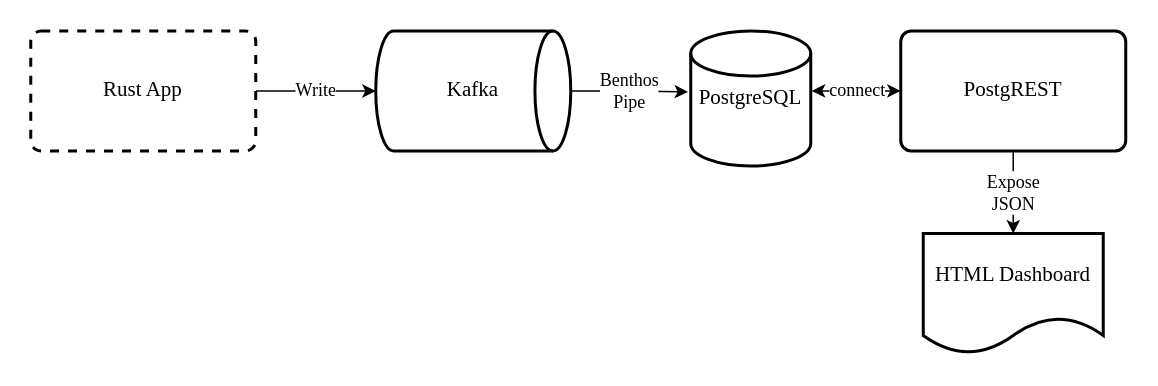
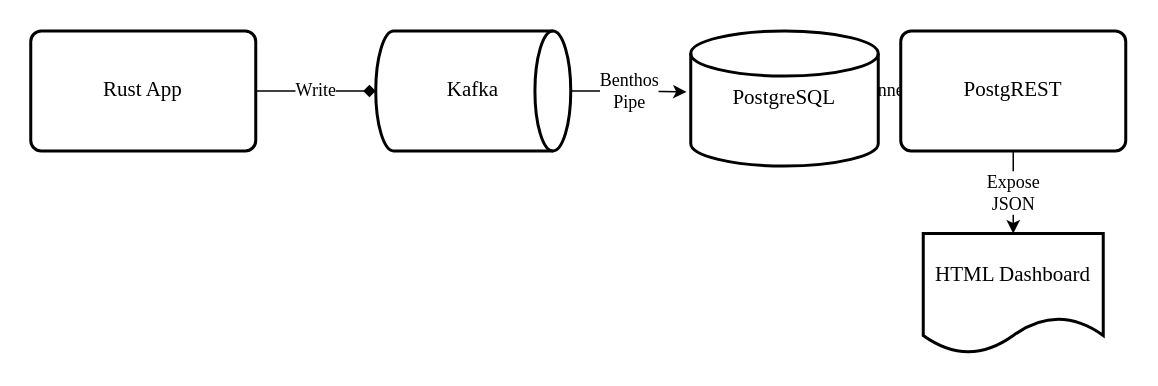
  <mxCell id="0" />
  <mxCell id="1" parent="0" />
  <mxCell id="2" value="connect" style="edgeStyle=orthogonalEdgeStyle;rounded=0;orthogonalLoop=1;jettySize=auto;html=1;exitX=1.008;exitY=0.444;exitDx=0;exitDy=0;exitPerimeter=0;startArrow=classic;startFill=1;fontFamily=Mirza;fontSize=12;" edge="1" parent="1" source="3" target="9"><mxGeometry relative="1" as="geometry" /></mxCell>
- <mxCell id="3" value="PostgreSQL" style="strokeWidth=2;html=1;shape=mxgraph.flowchart.database;whiteSpace=wrap;fontFamily=Mirza;fontSize=14;rounded=1;" parent="1" vertex="1"><mxGeometry x="460" y="20" width="80" height="90" as="geometry" /></mxCell>
+ <mxCell id="3" value="PostgreSQL" style="strokeWidth=2;html=1;shape=mxgraph.flowchart.database;whiteSpace=wrap;fontFamily=Mirza;fontSize=14;rounded=1;" parent="1" vertex="1"><mxGeometry x="460" y="20" width="125" height="90" as="geometry" /></mxCell>
  <mxCell id="4" value="Benthos&lt;br&gt;Pipe" style="edgeStyle=orthogonalEdgeStyle;rounded=1;orthogonalLoop=1;jettySize=auto;html=1;exitX=1;exitY=0.5;exitDx=0;exitDy=0;exitPerimeter=0;entryX=-0.022;entryY=0.451;entryDx=0;entryDy=0;fontFamily=Mirza;fontSize=12;entryPerimeter=0;" parent="1" source="5" target="3" edge="1"><mxGeometry relative="1" as="geometry"><mxPoint x="455" y="60" as="targetPoint" /></mxGeometry></mxCell>
  <mxCell id="5" value="Kafka" style="strokeWidth=2;html=1;shape=mxgraph.flowchart.direct_data;whiteSpace=wrap;fontFamily=Mirza;fontSize=14;rounded=1;" parent="1" vertex="1"><mxGeometry x="250" y="20" width="130" height="80" as="geometry" /></mxCell>
- <mxCell id="6" value="Write" style="edgeStyle=orthogonalEdgeStyle;rounded=1;orthogonalLoop=1;jettySize=auto;html=1;exitX=1;exitY=0.5;exitDx=0;exitDy=0;entryX=0;entryY=0.5;entryDx=0;entryDy=0;entryPerimeter=0;fontFamily=Mirza;fontSize=12;" parent="1" source="7" target="5" edge="1"><mxGeometry relative="1" as="geometry" /></mxCell>
- <mxCell id="7" value="Rust App" style="rounded=1;whiteSpace=wrap;html=1;absoluteArcSize=1;arcSize=14;strokeWidth=2;fontFamily=Mirza;fontSize=14;dashed=1;" parent="1" vertex="1"><mxGeometry x="20" y="20" width="150" height="80" as="geometry" /></mxCell>
+ <mxCell id="6" value="Write" style="edgeStyle=orthogonalEdgeStyle;rounded=1;orthogonalLoop=1;jettySize=auto;html=1;exitX=1;exitY=0.5;exitDx=0;exitDy=0;entryX=0;entryY=0.5;entryDx=0;entryDy=0;entryPerimeter=0;fontFamily=Mirza;fontSize=12;endArrow=diamond;" parent="1" source="7" target="5" edge="1"><mxGeometry relative="1" as="geometry" /></mxCell>
+ <mxCell id="7" value="Rust App" style="rounded=1;whiteSpace=wrap;html=1;absoluteArcSize=1;arcSize=14;strokeWidth=2;fontFamily=Mirza;fontSize=14;" parent="1" vertex="1"><mxGeometry x="20" y="20" width="150" height="80" as="geometry" /></mxCell>
  <mxCell id="8" value="&lt;font style=&quot;font-size: 12px;&quot;&gt;Expose&lt;br style=&quot;font-size: 12px;&quot;&gt;JSON&lt;/font&gt;" style="edgeStyle=orthogonalEdgeStyle;rounded=0;orthogonalLoop=1;jettySize=auto;html=1;fontFamily=Mirza;fontSize=12;" edge="1" parent="1" source="9" target="10"><mxGeometry relative="1" as="geometry" /></mxCell>
  <mxCell id="9" value="PostgREST" style="rounded=1;whiteSpace=wrap;html=1;absoluteArcSize=1;arcSize=14;strokeWidth=2;fontFamily=Mirza;fontSize=14;" vertex="1" parent="1"><mxGeometry x="600" y="20" width="150" height="80" as="geometry" /></mxCell>
  <mxCell id="10" value="&lt;font style=&quot;font-size: 14px;&quot;&gt;HTML Dashboard&lt;/font&gt;" style="shape=document;whiteSpace=wrap;html=1;boundedLbl=1;strokeWidth=2;fontFamily=Mirza;fontSize=14;" vertex="1" parent="1"><mxGeometry x="615" y="155" width="120" height="80" as="geometry" /></mxCell>
